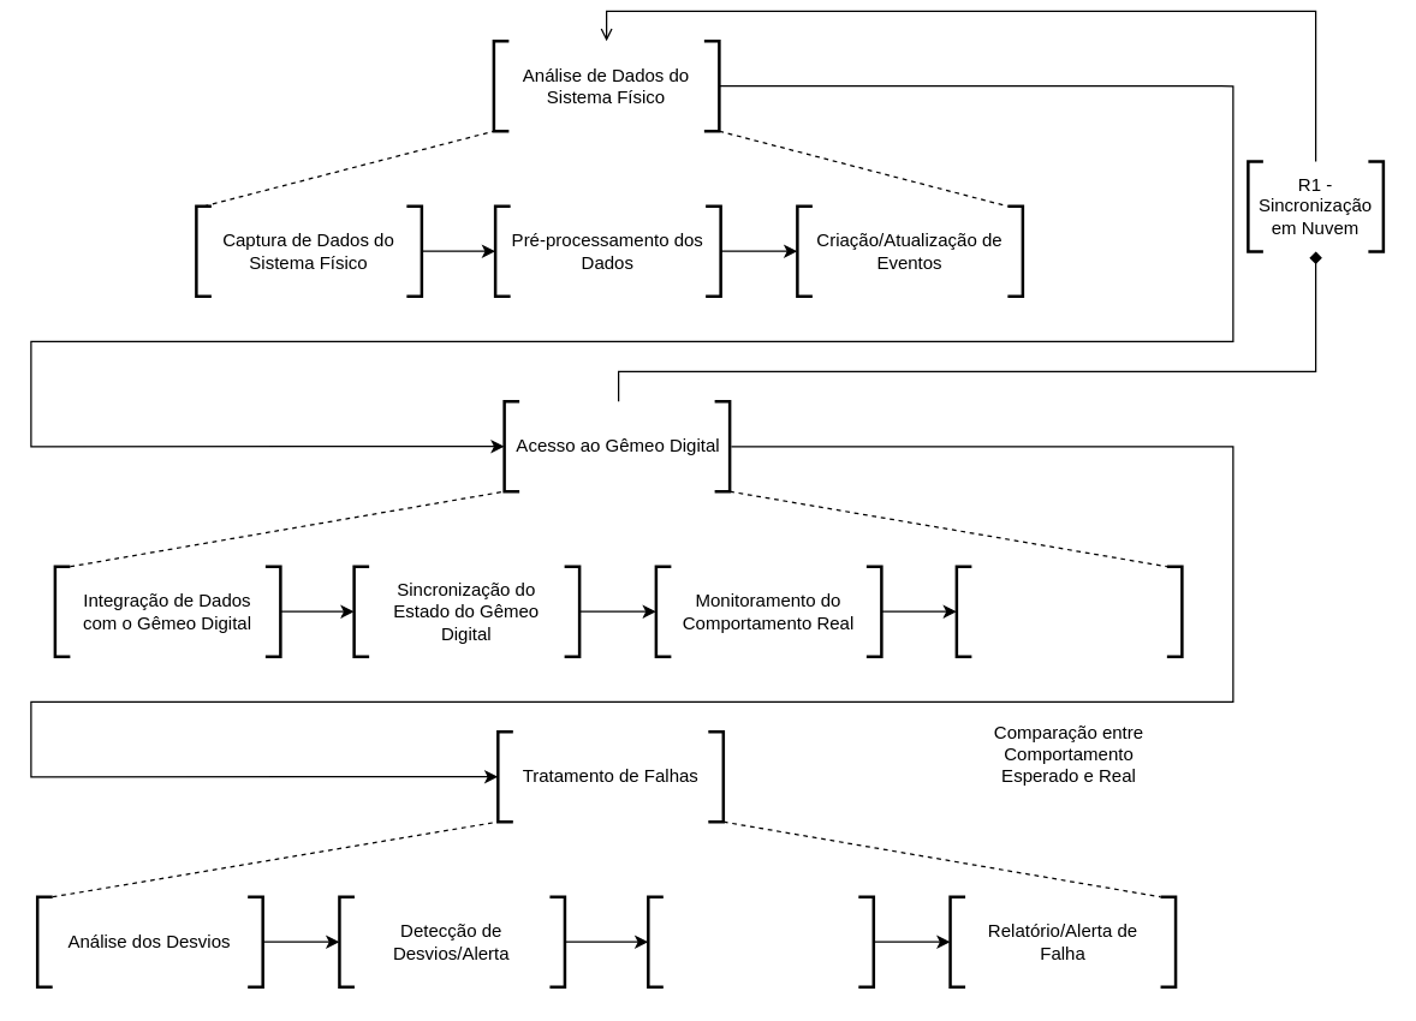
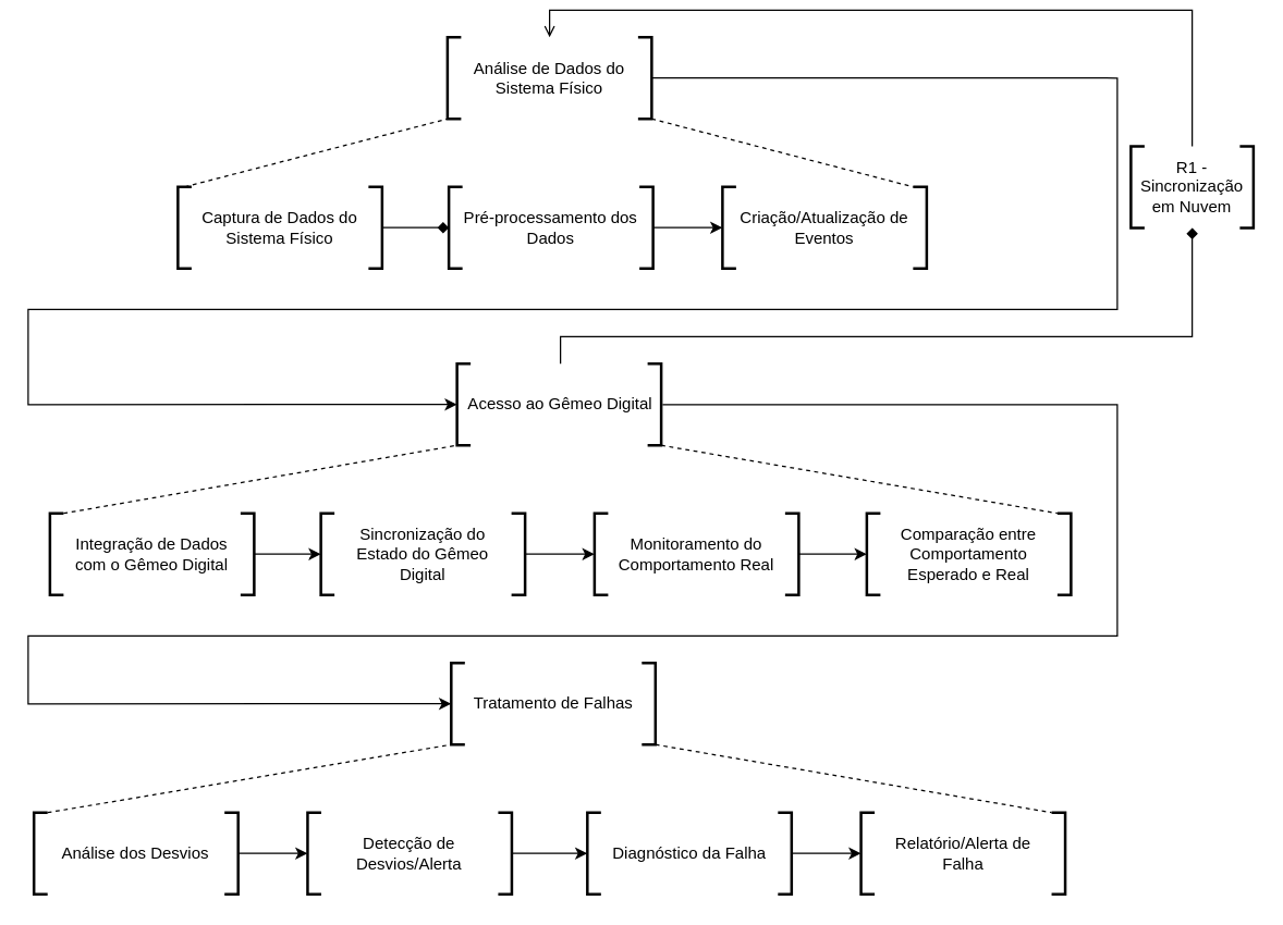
  <mxCell id="0" />
  <mxCell id="1" parent="0" />
  <mxCell id="2" value="" style="strokeWidth=2;html=1;shape=mxgraph.flowchart.annotation_1;align=left;pointerEvents=1;" vertex="1" parent="1"><mxGeometry x="130" y="130.89" width="10" height="60" as="geometry" /></mxCell>
- <mxCell id="3" style="edgeStyle=orthogonalEdgeStyle;rounded=0;orthogonalLoop=1;jettySize=auto;html=1;entryX=0;entryY=0.5;entryDx=0;entryDy=0;" edge="1" parent="1" source="4" target="7"><mxGeometry relative="1" as="geometry" /></mxCell>
+ <mxCell id="3" style="edgeStyle=orthogonalEdgeStyle;rounded=0;orthogonalLoop=1;jettySize=auto;html=1;entryX=0;entryY=0.5;entryDx=0;entryDy=0;endArrow=diamond;" edge="1" parent="1" source="4" target="7"><mxGeometry relative="1" as="geometry" /></mxCell>
  <mxCell id="4" value="Captura de Dados do Sistema Físico" style="text;whiteSpace=wrap;align=center;verticalAlign=middle;" vertex="1" parent="1"><mxGeometry x="130" y="130.89" width="150" height="60" as="geometry" /></mxCell>
  <mxCell id="5" value="" style="strokeWidth=2;html=1;shape=mxgraph.flowchart.annotation_1;align=left;pointerEvents=1;rotation=-180;" vertex="1" parent="1"><mxGeometry x="270" y="130.89" width="10" height="60" as="geometry" /></mxCell>
  <mxCell id="6" value="" style="strokeWidth=2;html=1;shape=mxgraph.flowchart.annotation_1;align=left;pointerEvents=1;" vertex="1" parent="1"><mxGeometry x="329" y="130.89" width="10" height="60" as="geometry" /></mxCell>
  <mxCell id="7" value="Pré-processamento dos Dados" style="text;whiteSpace=wrap;align=center;verticalAlign=middle;" vertex="1" parent="1"><mxGeometry x="329" y="130.89" width="150" height="60" as="geometry" /></mxCell>
  <mxCell id="8" style="edgeStyle=orthogonalEdgeStyle;rounded=0;orthogonalLoop=1;jettySize=auto;html=1;entryX=0;entryY=0.5;entryDx=0;entryDy=0;" edge="1" parent="1" source="9" target="11"><mxGeometry relative="1" as="geometry" /></mxCell>
  <mxCell id="9" value="" style="strokeWidth=2;html=1;shape=mxgraph.flowchart.annotation_1;align=left;pointerEvents=1;rotation=-180;" vertex="1" parent="1"><mxGeometry x="469" y="130.89" width="10" height="60" as="geometry" /></mxCell>
  <mxCell id="10" value="" style="strokeWidth=2;html=1;shape=mxgraph.flowchart.annotation_1;align=left;pointerEvents=1;" vertex="1" parent="1"><mxGeometry x="530" y="130.89" width="10" height="60" as="geometry" /></mxCell>
  <mxCell id="11" value="Criação/Atualização de Eventos" style="text;whiteSpace=wrap;align=center;verticalAlign=middle;" vertex="1" parent="1"><mxGeometry x="530" y="130.89" width="150" height="60" as="geometry" /></mxCell>
  <mxCell id="12" value="" style="strokeWidth=2;html=1;shape=mxgraph.flowchart.annotation_1;align=left;pointerEvents=1;rotation=-180;" vertex="1" parent="1"><mxGeometry x="670" y="130.89" width="10" height="60" as="geometry" /></mxCell>
  <mxCell id="13" value="" style="strokeWidth=2;html=1;shape=mxgraph.flowchart.annotation_1;align=left;pointerEvents=1;" vertex="1" parent="1"><mxGeometry x="36" y="370.89" width="10" height="60" as="geometry" /></mxCell>
  <mxCell id="14" value="Integração de Dados com o Gêmeo Digital" style="text;whiteSpace=wrap;align=center;verticalAlign=middle;" vertex="1" parent="1"><mxGeometry x="46" y="370.89" width="130" height="60" as="geometry" /></mxCell>
  <mxCell id="15" value="" style="strokeWidth=2;html=1;shape=mxgraph.flowchart.annotation_1;align=left;pointerEvents=1;rotation=-180;" vertex="1" parent="1"><mxGeometry x="176" y="370.89" width="10" height="60" as="geometry" /></mxCell>
  <mxCell id="16" value="" style="strokeWidth=2;html=1;shape=mxgraph.flowchart.annotation_1;align=left;pointerEvents=1;" vertex="1" parent="1"><mxGeometry x="235" y="370.89" width="10" height="60" as="geometry" /></mxCell>
  <mxCell id="17" value="Sincronização do Estado do Gêmeo Digital" style="text;whiteSpace=wrap;align=center;verticalAlign=middle;" vertex="1" parent="1"><mxGeometry x="245" y="370.89" width="130" height="60" as="geometry" /></mxCell>
  <mxCell id="18" value="" style="strokeWidth=2;html=1;shape=mxgraph.flowchart.annotation_1;align=left;pointerEvents=1;rotation=-180;" vertex="1" parent="1"><mxGeometry x="375" y="370.89" width="10" height="60" as="geometry" /></mxCell>
  <mxCell id="19" style="edgeStyle=orthogonalEdgeStyle;rounded=0;orthogonalLoop=1;jettySize=auto;html=1;entryX=0;entryY=0.5;entryDx=0;entryDy=0;entryPerimeter=0;" edge="1" parent="1" source="15" target="16"><mxGeometry relative="1" as="geometry" /></mxCell>
  <mxCell id="20" value="" style="strokeWidth=2;html=1;shape=mxgraph.flowchart.annotation_1;align=left;pointerEvents=1;" vertex="1" parent="1"><mxGeometry x="436" y="370.89" width="10" height="60" as="geometry" /></mxCell>
  <mxCell id="21" value="Monitoramento do Comportamento Real" style="text;whiteSpace=wrap;align=center;verticalAlign=middle;" vertex="1" parent="1"><mxGeometry x="446" y="370.89" width="130" height="60" as="geometry" /></mxCell>
  <mxCell id="22" value="" style="strokeWidth=2;html=1;shape=mxgraph.flowchart.annotation_1;align=left;pointerEvents=1;rotation=-180;" vertex="1" parent="1"><mxGeometry x="576" y="370.89" width="10" height="60" as="geometry" /></mxCell>
  <mxCell id="23" style="edgeStyle=orthogonalEdgeStyle;rounded=0;orthogonalLoop=1;jettySize=auto;html=1;entryX=0;entryY=0.5;entryDx=0;entryDy=0;entryPerimeter=0;" edge="1" parent="1" source="18" target="20"><mxGeometry relative="1" as="geometry" /></mxCell>
  <mxCell id="24" value="" style="strokeWidth=2;html=1;shape=mxgraph.flowchart.annotation_1;align=left;pointerEvents=1;" vertex="1" parent="1"><mxGeometry x="636" y="370.89" width="10" height="60" as="geometry" /></mxCell>
- <mxCell id="25" value="Comparação entre Comportamento Esperado e Real" style="text;whiteSpace=wrap;align=center;verticalAlign=middle;" vertex="1" parent="1"><mxGeometry x="646" y="465.89" width="130" height="60" as="geometry" /></mxCell>
+ <mxCell id="25" value="Comparação entre Comportamento Esperado e Real" style="text;whiteSpace=wrap;align=center;verticalAlign=middle;" vertex="1" parent="1"><mxGeometry x="646" y="370.89" width="130" height="60" as="geometry" /></mxCell>
  <mxCell id="26" value="" style="strokeWidth=2;html=1;shape=mxgraph.flowchart.annotation_1;align=left;pointerEvents=1;rotation=-180;" vertex="1" parent="1"><mxGeometry x="776" y="370.89" width="10" height="60" as="geometry" /></mxCell>
  <mxCell id="27" value="" style="strokeWidth=2;html=1;shape=mxgraph.flowchart.annotation_1;align=left;pointerEvents=1;" vertex="1" parent="1"><mxGeometry x="24.25" y="590.89" width="10" height="60" as="geometry" /></mxCell>
  <mxCell id="28" value="Análise dos Desvios" style="text;whiteSpace=wrap;align=center;verticalAlign=middle;" vertex="1" parent="1"><mxGeometry x="34.25" y="590.89" width="130" height="60" as="geometry" /></mxCell>
  <mxCell id="29" value="" style="strokeWidth=2;html=1;shape=mxgraph.flowchart.annotation_1;align=left;pointerEvents=1;rotation=-180;" vertex="1" parent="1"><mxGeometry x="164.25" y="590.89" width="10" height="60" as="geometry" /></mxCell>
  <mxCell id="30" value="" style="strokeWidth=2;html=1;shape=mxgraph.flowchart.annotation_1;align=left;pointerEvents=1;" vertex="1" parent="1"><mxGeometry x="225.25" y="590.89" width="10" height="60" as="geometry" /></mxCell>
  <mxCell id="31" value="Detecção de Desvios/Alerta" style="text;whiteSpace=wrap;align=center;verticalAlign=middle;" vertex="1" parent="1"><mxGeometry x="235.25" y="590.89" width="130" height="60" as="geometry" /></mxCell>
  <mxCell id="32" value="" style="strokeWidth=2;html=1;shape=mxgraph.flowchart.annotation_1;align=left;pointerEvents=1;rotation=-180;" vertex="1" parent="1"><mxGeometry x="365.25" y="590.89" width="10" height="60" as="geometry" /></mxCell>
  <mxCell id="33" style="edgeStyle=orthogonalEdgeStyle;rounded=0;orthogonalLoop=1;jettySize=auto;html=1;entryX=0;entryY=0.5;entryDx=0;entryDy=0;entryPerimeter=0;" edge="1" parent="1" source="29" target="30"><mxGeometry relative="1" as="geometry" /></mxCell>
  <mxCell id="34" value="" style="strokeWidth=2;html=1;shape=mxgraph.flowchart.annotation_1;align=left;pointerEvents=1;" vertex="1" parent="1"><mxGeometry x="328" y="20.89" width="10" height="60" as="geometry" /></mxCell>
  <mxCell id="35" value="Análise de Dados do Sistema Físico" style="text;whiteSpace=wrap;align=center;verticalAlign=middle;" vertex="1" parent="1"><mxGeometry x="328" y="20.89" width="150" height="60" as="geometry" /></mxCell>
  <mxCell id="36" value="" style="strokeWidth=2;html=1;shape=mxgraph.flowchart.annotation_1;align=left;pointerEvents=1;rotation=-180;" vertex="1" parent="1"><mxGeometry x="468" y="20.89" width="10" height="60" as="geometry" /></mxCell>
  <mxCell id="37" value="" style="endArrow=none;dashed=1;html=1;rounded=0;entryX=0;entryY=1;entryDx=0;entryDy=0;entryPerimeter=0;exitX=0.5;exitY=0;exitDx=0;exitDy=0;exitPerimeter=0;" edge="1" parent="1" source="2" target="34"><mxGeometry width="50" height="50" relative="1" as="geometry"><mxPoint x="140" y="70.89" as="sourcePoint" /><mxPoint x="190" y="20.89" as="targetPoint" /></mxGeometry></mxCell>
  <mxCell id="38" value="" style="endArrow=none;dashed=1;html=1;rounded=0;entryX=1;entryY=1;entryDx=0;entryDy=0;entryPerimeter=0;exitX=0;exitY=0;exitDx=0;exitDy=0;exitPerimeter=0;" edge="1" parent="1" source="36" target="12"><mxGeometry width="50" height="50" relative="1" as="geometry"><mxPoint x="130" y="310.89" as="sourcePoint" /><mxPoint x="324" y="200.89" as="targetPoint" /></mxGeometry></mxCell>
  <mxCell id="39" value="" style="strokeWidth=2;html=1;shape=mxgraph.flowchart.annotation_1;align=left;pointerEvents=1;" vertex="1" parent="1"><mxGeometry x="335" y="260.89" width="10" height="60" as="geometry" /></mxCell>
  <mxCell id="40" value="Acesso ao Gêmeo Digital" style="text;whiteSpace=wrap;align=center;verticalAlign=middle;" vertex="1" parent="1"><mxGeometry x="336" y="260.89" width="150" height="60" as="geometry" /></mxCell>
  <mxCell id="41" value="" style="strokeWidth=2;html=1;shape=mxgraph.flowchart.annotation_1;align=left;pointerEvents=1;rotation=-180;" vertex="1" parent="1"><mxGeometry x="475" y="260.89" width="10" height="60" as="geometry" /></mxCell>
  <mxCell id="42" value="" style="endArrow=none;dashed=1;html=1;rounded=0;entryX=0;entryY=1;entryDx=0;entryDy=0;entryPerimeter=0;exitX=1;exitY=0;exitDx=0;exitDy=0;exitPerimeter=0;" edge="1" parent="1" source="13" target="39"><mxGeometry width="50" height="50" relative="1" as="geometry"><mxPoint x="-120" y="350.89" as="sourcePoint" /><mxPoint x="72" y="430.89" as="targetPoint" /></mxGeometry></mxCell>
  <mxCell id="43" value="" style="endArrow=none;dashed=1;html=1;rounded=0;entryX=1;entryY=1;entryDx=0;entryDy=0;exitX=0;exitY=0;exitDx=0;exitDy=0;exitPerimeter=0;entryPerimeter=0;" edge="1" parent="1" source="41" target="26"><mxGeometry width="50" height="50" relative="1" as="geometry"><mxPoint x="510" y="560.89" as="sourcePoint" /><mxPoint x="719" y="510.89" as="targetPoint" /></mxGeometry></mxCell>
  <mxCell id="44" style="edgeStyle=orthogonalEdgeStyle;rounded=0;orthogonalLoop=1;jettySize=auto;html=1;entryX=0;entryY=0.5;entryDx=0;entryDy=0;entryPerimeter=0;" edge="1" parent="1" source="36" target="39"><mxGeometry relative="1" as="geometry"><Array as="points"><mxPoint x="820" y="51" /><mxPoint x="820" y="221" /><mxPoint x="20" y="221" /><mxPoint x="20" y="291" /></Array></mxGeometry></mxCell>
  <mxCell id="45" value="" style="strokeWidth=2;html=1;shape=mxgraph.flowchart.annotation_1;align=left;pointerEvents=1;fontColor=light-dark(#000000,#F60F0F);strokeColor=light-dark(#000000,#FF0606);" vertex="1" parent="1"><mxGeometry x="830" y="101" width="10" height="60" as="geometry" /></mxCell>
  <mxCell id="46" style="edgeStyle=orthogonalEdgeStyle;rounded=0;orthogonalLoop=1;jettySize=auto;html=1;entryX=0.5;entryY=0;entryDx=0;entryDy=0;strokeColor=light-dark(#000000,#F60F0F);exitX=0.5;exitY=0;exitDx=0;exitDy=0;endArrow=open;" edge="1" parent="1" source="47" target="35"><mxGeometry relative="1" as="geometry" /></mxCell>
  <mxCell id="47" value="R1 - Sincronização em Nuvem" style="text;whiteSpace=wrap;align=center;verticalAlign=middle;fontColor=light-dark(#000000,#F60F0F);strokeColor=none;" vertex="1" parent="1"><mxGeometry x="840" y="101" width="70" height="60" as="geometry" /></mxCell>
  <mxCell id="48" value="" style="strokeWidth=2;html=1;shape=mxgraph.flowchart.annotation_1;align=left;pointerEvents=1;rotation=-180;fontColor=light-dark(#000000,#F60F0F);strokeColor=light-dark(#000000,#FF0606);" vertex="1" parent="1"><mxGeometry x="910" y="101" width="10" height="60" as="geometry" /></mxCell>
  <mxCell id="49" style="edgeStyle=orthogonalEdgeStyle;rounded=0;orthogonalLoop=1;jettySize=auto;html=1;entryX=0.5;entryY=1;entryDx=0;entryDy=0;strokeColor=light-dark(#000000,#F60F0F);exitX=0.5;exitY=0;exitDx=0;exitDy=0;endArrow=diamond;" edge="1" parent="1" source="40" target="47"><mxGeometry relative="1" as="geometry"><Array as="points"><mxPoint x="411" y="241" /><mxPoint x="875" y="241" /></Array></mxGeometry></mxCell>
  <mxCell id="50" style="edgeStyle=orthogonalEdgeStyle;rounded=0;orthogonalLoop=1;jettySize=auto;html=1;entryX=0;entryY=0.5;entryDx=0;entryDy=0;entryPerimeter=0;" edge="1" parent="1" source="22" target="24"><mxGeometry relative="1" as="geometry" /></mxCell>
  <mxCell id="51" value="" style="strokeWidth=2;html=1;shape=mxgraph.flowchart.annotation_1;align=left;pointerEvents=1;" vertex="1" parent="1"><mxGeometry x="430.75" y="590.89" width="10" height="60" as="geometry" /></mxCell>
+ <mxCell id="52" value="Diagnóstico da Falha" style="text;whiteSpace=wrap;align=center;verticalAlign=middle;" vertex="1" parent="1"><mxGeometry x="440.75" y="590.89" width="130" height="60" as="geometry" /></mxCell>
  <mxCell id="53" value="" style="strokeWidth=2;html=1;shape=mxgraph.flowchart.annotation_1;align=left;pointerEvents=1;rotation=-180;" vertex="1" parent="1"><mxGeometry x="570.75" y="590.89" width="10" height="60" as="geometry" /></mxCell>
  <mxCell id="54" value="" style="strokeWidth=2;html=1;shape=mxgraph.flowchart.annotation_1;align=left;pointerEvents=1;" vertex="1" parent="1"><mxGeometry x="631.75" y="590.89" width="10" height="60" as="geometry" /></mxCell>
  <mxCell id="55" value="Relatório/Alerta de Falha" style="text;whiteSpace=wrap;align=center;verticalAlign=middle;" vertex="1" parent="1"><mxGeometry x="641.75" y="590.89" width="130" height="60" as="geometry" /></mxCell>
  <mxCell id="56" value="" style="strokeWidth=2;html=1;shape=mxgraph.flowchart.annotation_1;align=left;pointerEvents=1;rotation=-180;" vertex="1" parent="1"><mxGeometry x="771.75" y="590.89" width="10" height="60" as="geometry" /></mxCell>
  <mxCell id="57" style="edgeStyle=orthogonalEdgeStyle;rounded=0;orthogonalLoop=1;jettySize=auto;html=1;entryX=0;entryY=0.5;entryDx=0;entryDy=0;entryPerimeter=0;" edge="1" parent="1" source="53" target="54"><mxGeometry relative="1" as="geometry" /></mxCell>
  <mxCell id="58" style="edgeStyle=orthogonalEdgeStyle;rounded=0;orthogonalLoop=1;jettySize=auto;html=1;entryX=0;entryY=0.5;entryDx=0;entryDy=0;entryPerimeter=0;exitX=0;exitY=0.5;exitDx=0;exitDy=0;exitPerimeter=0;" edge="1" parent="1" source="32" target="51"><mxGeometry relative="1" as="geometry" /></mxCell>
  <mxCell id="59" value="" style="strokeWidth=2;html=1;shape=mxgraph.flowchart.annotation_1;align=left;pointerEvents=1;" vertex="1" parent="1"><mxGeometry x="330.75" y="480.89" width="10" height="60" as="geometry" /></mxCell>
  <mxCell id="60" value="Tratamento de Falhas" style="text;whiteSpace=wrap;align=center;verticalAlign=middle;" vertex="1" parent="1"><mxGeometry x="340.75" y="480.89" width="130" height="60" as="geometry" /></mxCell>
  <mxCell id="61" value="" style="strokeWidth=2;html=1;shape=mxgraph.flowchart.annotation_1;align=left;pointerEvents=1;rotation=-180;" vertex="1" parent="1"><mxGeometry x="470.75" y="480.89" width="10" height="60" as="geometry" /></mxCell>
  <mxCell id="62" value="" style="endArrow=none;dashed=1;html=1;rounded=0;entryX=0;entryY=1;entryDx=0;entryDy=0;entryPerimeter=0;exitX=0;exitY=0;exitDx=0;exitDy=0;" edge="1" parent="1" source="28" target="59"><mxGeometry width="50" height="50" relative="1" as="geometry"><mxPoint x="244.75" y="350.89" as="sourcePoint" /><mxPoint x="533.75" y="300.89" as="targetPoint" /></mxGeometry></mxCell>
  <mxCell id="63" value="" style="endArrow=none;dashed=1;html=1;rounded=0;entryX=1;entryY=1;entryDx=0;entryDy=0;entryPerimeter=0;exitX=0;exitY=0;exitDx=0;exitDy=0;exitPerimeter=0;" edge="1" parent="1" source="61" target="56"><mxGeometry width="50" height="50" relative="1" as="geometry"><mxPoint x="304.75" y="620.89" as="sourcePoint" /><mxPoint x="600.75" y="570.89" as="targetPoint" /></mxGeometry></mxCell>
  <mxCell id="64" style="edgeStyle=orthogonalEdgeStyle;rounded=0;orthogonalLoop=1;jettySize=auto;html=1;entryX=0;entryY=0.5;entryDx=0;entryDy=0;entryPerimeter=0;" edge="1" parent="1" source="40" target="59"><mxGeometry relative="1" as="geometry"><Array as="points"><mxPoint x="820" y="291" /><mxPoint x="820" y="461" /><mxPoint x="20" y="461" /><mxPoint x="20" y="511" /></Array></mxGeometry></mxCell>
